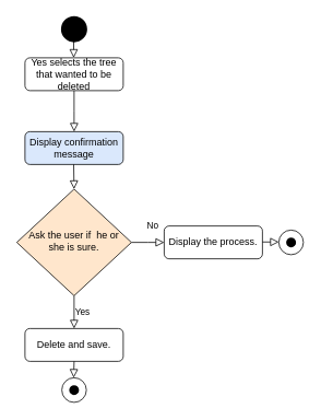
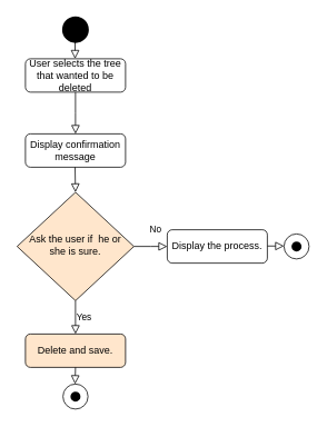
  <mxCell id="0" />
  <mxCell id="1" parent="0" />
  <mxCell id="2" value="" style="rounded=0;html=1;jettySize=auto;orthogonalLoop=1;fontSize=11;endArrow=block;endFill=0;endSize=8;strokeWidth=1;shadow=0;labelBackgroundColor=none;edgeStyle=orthogonalEdgeStyle;" edge="1" parent="1" source="3"><mxGeometry relative="1" as="geometry"><mxPoint x="90" y="160" as="targetPoint" /></mxGeometry></mxCell>
- <mxCell id="3" value="Yes selects the tree that wanted to be deleted" style="rounded=1;whiteSpace=wrap;html=1;fontSize=12;glass=0;strokeWidth=1;shadow=0;" vertex="1" parent="1"><mxGeometry x="30" y="70" width="120" height="40" as="geometry" /></mxCell>
+ <mxCell id="3" value="User selects the tree that wanted to be deleted" style="rounded=1;whiteSpace=wrap;html=1;fontSize=12;glass=0;strokeWidth=1;shadow=0;" vertex="1" parent="1"><mxGeometry x="30" y="70" width="120" height="40" as="geometry" /></mxCell>
  <mxCell id="4" value="No" style="rounded=0;html=1;jettySize=auto;orthogonalLoop=1;fontSize=11;endArrow=block;endFill=0;endSize=8;strokeWidth=1;shadow=0;labelBackgroundColor=none;edgeStyle=orthogonalEdgeStyle;exitX=1;exitY=0.5;exitDx=0;exitDy=0;" edge="1" parent="1" source="6"><mxGeometry x="0.333" y="20" relative="1" as="geometry"><mxPoint as="offset" /><mxPoint x="200" y="295" as="targetPoint" /></mxGeometry></mxCell>
  <mxCell id="5" value="Yes" style="edgeStyle=orthogonalEdgeStyle;rounded=0;html=1;jettySize=auto;orthogonalLoop=1;fontSize=11;endArrow=block;endFill=0;endSize=8;strokeWidth=1;shadow=0;labelBackgroundColor=none;" edge="1" parent="1" source="6"><mxGeometry y="10" relative="1" as="geometry"><mxPoint as="offset" /><mxPoint x="90" y="400" as="targetPoint" /><Array as="points"><mxPoint x="90" y="390" /><mxPoint x="90" y="390" /></Array></mxGeometry></mxCell>
  <mxCell id="6" value="Ask the user if&amp;nbsp; he or she is sure." style="rhombus;whiteSpace=wrap;html=1;shadow=0;fontFamily=Helvetica;fontSize=12;align=center;strokeWidth=1;spacing=6;spacingTop=-4;fillColor=#ffe6cc;" vertex="1" parent="1"><mxGeometry x="20" y="230" width="140" height="130" as="geometry" /></mxCell>
- <mxCell id="7" value="Display confirmation message" style="rounded=1;whiteSpace=wrap;html=1;fontSize=12;glass=0;strokeWidth=1;shadow=0;fillColor=#dae8fc;" vertex="1" parent="1"><mxGeometry x="30" y="160" width="120" height="40" as="geometry" /></mxCell>
+ <mxCell id="7" value="Display confirmation message" style="rounded=1;whiteSpace=wrap;html=1;fontSize=12;glass=0;strokeWidth=1;shadow=0;" vertex="1" parent="1"><mxGeometry x="30" y="160" width="120" height="40" as="geometry" /></mxCell>
  <mxCell id="8" value="" style="rounded=0;html=1;jettySize=auto;orthogonalLoop=1;fontSize=11;endArrow=block;endFill=0;endSize=8;strokeWidth=1;shadow=0;labelBackgroundColor=none;edgeStyle=orthogonalEdgeStyle;entryX=0.5;entryY=0;entryDx=0;entryDy=0;" edge="1" parent="1"><mxGeometry relative="1" as="geometry"><mxPoint x="89.5" y="200" as="sourcePoint" /><mxPoint x="90" y="230" as="targetPoint" /></mxGeometry></mxCell>
  <mxCell id="9" style="edgeStyle=orthogonalEdgeStyle;rounded=0;orthogonalLoop=1;jettySize=auto;html=1;entryX=0.5;entryY=1;entryDx=0;entryDy=0;" edge="1" parent="1" target="6"><mxGeometry relative="1" as="geometry"><mxPoint x="90" y="360" as="sourcePoint" /></mxGeometry></mxCell>
  <mxCell id="10" value="" style="strokeWidth=2;html=1;shape=mxgraph.flowchart.start_2;whiteSpace=wrap;fillColor=#000000;" vertex="1" parent="1"><mxGeometry x="75" y="20" width="30" height="30" as="geometry" /></mxCell>
  <mxCell id="11" value="" style="rounded=0;html=1;jettySize=auto;orthogonalLoop=1;fontSize=11;endArrow=block;endFill=0;endSize=8;strokeWidth=1;shadow=0;labelBackgroundColor=none;edgeStyle=orthogonalEdgeStyle;" edge="1" parent="1"><mxGeometry relative="1" as="geometry"><mxPoint x="89.5" y="40" as="sourcePoint" /><mxPoint x="89.5" y="70" as="targetPoint" /><Array as="points"><mxPoint x="89.5" y="60" /><mxPoint x="89.5" y="60" /></Array></mxGeometry></mxCell>
  <mxCell id="12" value="" style="group" vertex="1" connectable="0" parent="1"><mxGeometry x="75" y="460" width="30" height="30" as="geometry" /></mxCell>
  <mxCell id="13" value="" style="verticalLabelPosition=bottom;verticalAlign=top;html=1;shape=mxgraph.flowchart.on-page_reference;fillColor=#FFFFFF;" vertex="1" parent="12"><mxGeometry width="30" height="30" as="geometry" /></mxCell>
  <mxCell id="14" value="" style="group" vertex="1" connectable="0" parent="12"><mxGeometry x="10" y="10" width="10" height="10" as="geometry" /></mxCell>
  <mxCell id="15" value="" style="strokeWidth=2;html=1;shape=mxgraph.flowchart.start_2;whiteSpace=wrap;fillColor=#000000;" vertex="1" parent="14"><mxGeometry width="10" height="10" as="geometry" /></mxCell>
  <mxCell id="16" style="edgeStyle=orthogonalEdgeStyle;rounded=0;orthogonalLoop=1;jettySize=auto;html=1;exitX=0.5;exitY=1;exitDx=0;exitDy=0;exitPerimeter=0;entryX=0.5;entryY=0;entryDx=0;entryDy=0;entryPerimeter=0;" edge="1" parent="14" source="15" target="15"><mxGeometry relative="1" as="geometry" /></mxCell>
- <mxCell id="17" value="Delete and save." style="rounded=1;whiteSpace=wrap;html=1;fontSize=12;glass=0;strokeWidth=1;shadow=0;" vertex="1" parent="1"><mxGeometry x="30" y="400" width="120" height="40" as="geometry" /></mxCell>
+ <mxCell id="17" value="Delete and save." style="rounded=1;whiteSpace=wrap;html=1;fontSize=12;glass=0;strokeWidth=1;shadow=0;fillColor=#ffe6cc;" vertex="1" parent="1"><mxGeometry x="30" y="400" width="120" height="40" as="geometry" /></mxCell>
  <mxCell id="18" value="" style="rounded=0;html=1;jettySize=auto;orthogonalLoop=1;fontSize=11;endArrow=block;endFill=0;endSize=8;strokeWidth=1;shadow=0;labelBackgroundColor=none;edgeStyle=orthogonalEdgeStyle;" edge="1" parent="1"><mxGeometry relative="1" as="geometry"><mxPoint x="90" y="440" as="sourcePoint" /><mxPoint x="89.5" y="460" as="targetPoint" /></mxGeometry></mxCell>
  <mxCell id="19" value="Display the process." style="rounded=1;whiteSpace=wrap;html=1;fontSize=12;glass=0;strokeWidth=1;shadow=0;" vertex="1" parent="1"><mxGeometry x="200" y="275" width="120" height="40" as="geometry" /></mxCell>
  <mxCell id="20" value="" style="verticalLabelPosition=bottom;verticalAlign=top;html=1;shape=mxgraph.flowchart.on-page_reference;fillColor=#FFFFFF;" vertex="1" parent="1"><mxGeometry x="340" y="280" width="30" height="30" as="geometry" /></mxCell>
  <mxCell id="21" value="" style="strokeWidth=2;html=1;shape=mxgraph.flowchart.start_2;whiteSpace=wrap;fillColor=#000000;" vertex="1" parent="1"><mxGeometry x="350" y="290" width="10" height="10" as="geometry" /></mxCell>
  <mxCell id="22" value="" style="rounded=0;html=1;jettySize=auto;orthogonalLoop=1;fontSize=11;endArrow=block;endFill=0;endSize=8;strokeWidth=1;shadow=0;labelBackgroundColor=none;edgeStyle=orthogonalEdgeStyle;" edge="1" parent="1"><mxGeometry relative="1" as="geometry"><mxPoint x="320" y="294.5" as="sourcePoint" /><mxPoint x="340" y="294.5" as="targetPoint" /><Array as="points"><mxPoint x="340" y="294.5" /><mxPoint x="340" y="294.5" /></Array></mxGeometry></mxCell>
